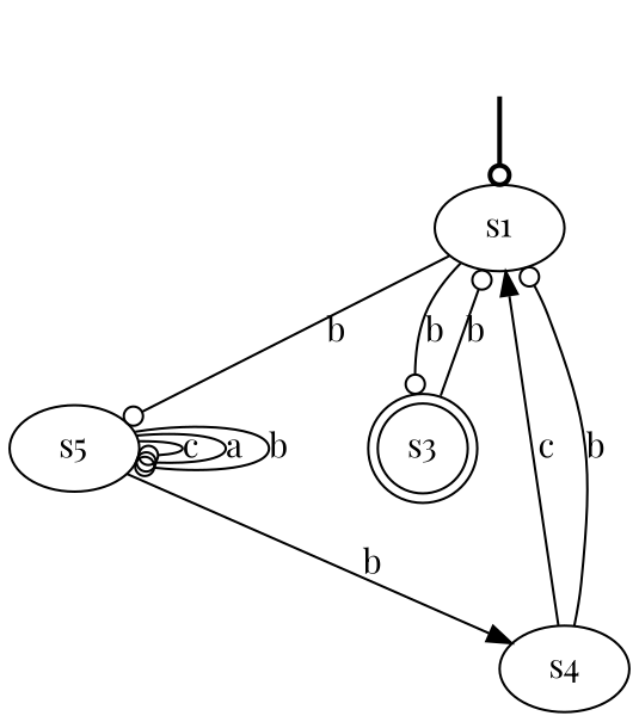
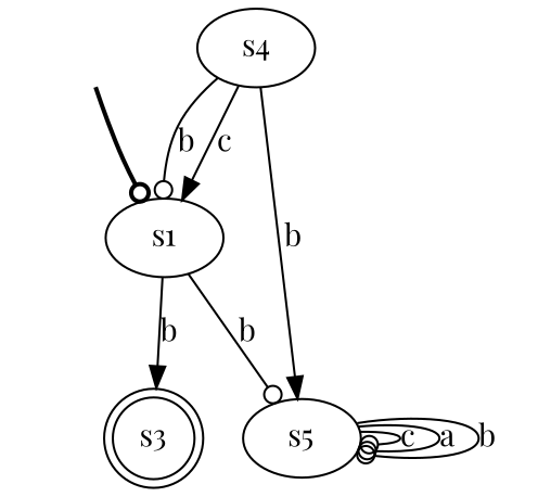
  digraph {
    fontname="Playfair Display"
    node [fontname="Playfair Display"]
    edge [arrowhead=odot fontname="Playfair Display"]
    fakes1 [style=invisible]
    s1 [root=true]
    s5
    s3 [shape=doublecircle]
    s4
    fakes1 -> s1 [style=bold]
    s1 -> s5 [label=b]
-   s1 -> s3 [label=b]
+   s1 -> s3 [arrowhead=normal label=b]
    s5 -> s5 [label=c]
    s5 -> s5 [label=a]
    s5 -> s5 [label=b]
-   s3 -> s1 [label=b]
    s4 -> s1 [arrowhead=normal label=c]
    s4 -> s1 [label=b]
-   s5 -> s4 [arrowhead=normal label=b]
+   s4 -> s5 [arrowhead=normal label=b]
  }
